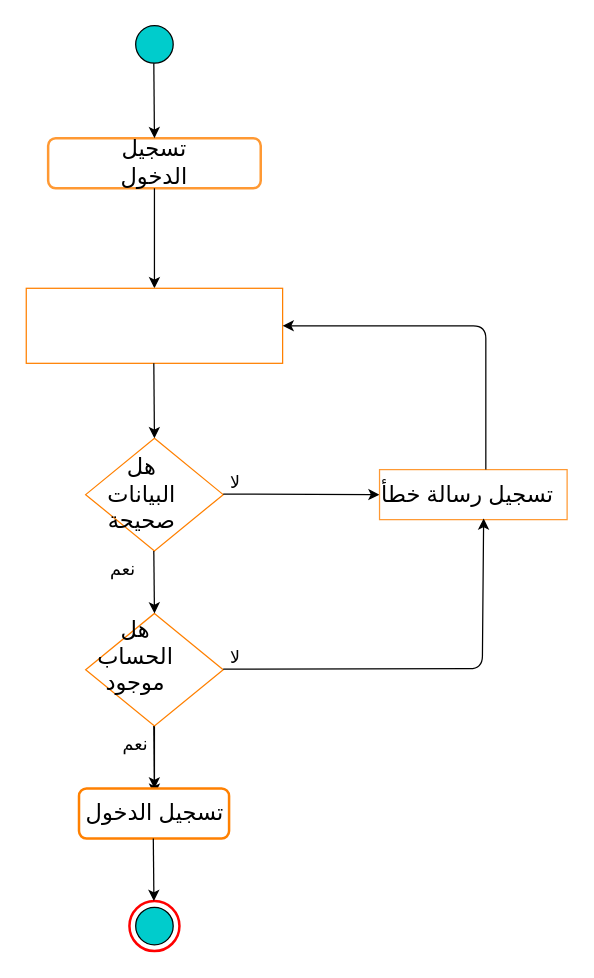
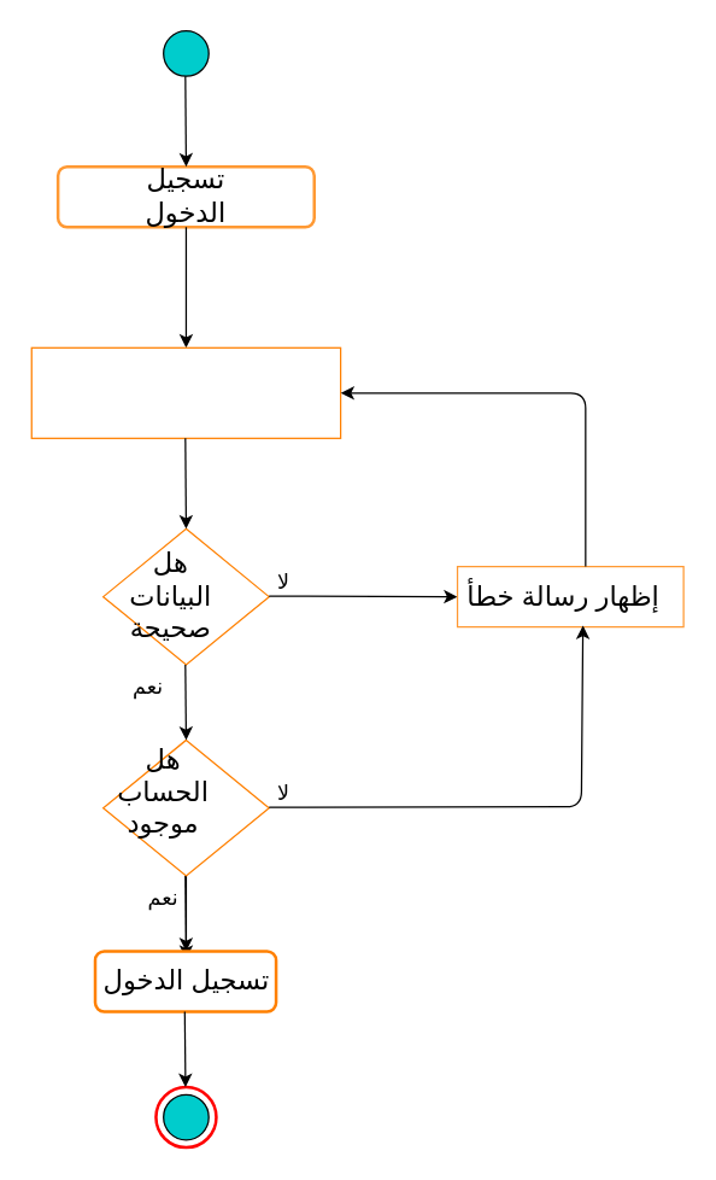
  <mxCell id="0" />
  <mxCell id="1" parent="0" />
  <mxCell id="2" value="" style="ellipse;whiteSpace=wrap;html=1;aspect=fixed;fillColor=#00CCCC;" vertex="1" parent="1"><mxGeometry x="108" y="20" width="30" height="30" as="geometry" /></mxCell>
  <mxCell id="3" value="" style="rounded=1;whiteSpace=wrap;html=1;strokeWidth=2;strokeColor=#FF9933;" vertex="1" parent="1"><mxGeometry x="38" y="110" width="170" height="40" as="geometry" /></mxCell>
  <mxCell id="4" value="&lt;font style=&quot;font-size: 18px;&quot;&gt;تسجيل الدخول&lt;/font&gt;" style="text;html=1;align=center;verticalAlign=middle;whiteSpace=wrap;rounded=0;" vertex="1" parent="1"><mxGeometry x="78" y="115" width="90" height="30" as="geometry" /></mxCell>
  <mxCell id="5" value="" style="endArrow=classic;html=1;rounded=0;entryX=0.5;entryY=0;entryDx=0;entryDy=0;" edge="1" parent="1" target="3"><mxGeometry width="50" height="50" relative="1" as="geometry"><mxPoint x="122.5" y="50" as="sourcePoint" /><mxPoint x="123.5" y="110" as="targetPoint" /></mxGeometry></mxCell>
  <mxCell id="6" value="" style="endArrow=classic;html=1;rounded=0;exitX=0.5;exitY=1;exitDx=0;exitDy=0;" edge="1" parent="1" source="3"><mxGeometry width="50" height="50" relative="1" as="geometry"><mxPoint x="123" y="160" as="sourcePoint" /><mxPoint x="123" y="230" as="targetPoint" /></mxGeometry></mxCell>
  <mxCell id="7" value="" style="rounded=0;whiteSpace=wrap;html=1;strokeColor=#FF8000;" vertex="1" parent="1"><mxGeometry x="20.5" y="230" width="205" height="60" as="geometry" /></mxCell>
  <mxCell id="8" value="" style="rhombus;whiteSpace=wrap;html=1;strokeColor=#FF8000;" vertex="1" parent="1"><mxGeometry x="68" y="350" width="110" height="90" as="geometry" /></mxCell>
  <mxCell id="9" value="&lt;font style=&quot;font-size: 18px;&quot;&gt;هل البيانات صحيحة&lt;/font&gt;" style="text;html=1;align=center;verticalAlign=middle;whiteSpace=wrap;rounded=0;" vertex="1" parent="1"><mxGeometry x="78" y="380" width="70" height="30" as="geometry" /></mxCell>
  <mxCell id="10" value="" style="edgeStyle=orthogonalEdgeStyle;rounded=0;orthogonalLoop=1;jettySize=auto;html=1;" edge="1" parent="1" source="11" target="21"><mxGeometry relative="1" as="geometry" /></mxCell>
  <mxCell id="11" value="" style="rhombus;whiteSpace=wrap;html=1;strokeColor=#FF8000;" vertex="1" parent="1"><mxGeometry x="68" y="490" width="110" height="90" as="geometry" /></mxCell>
  <mxCell id="12" value="&lt;font style=&quot;font-size: 18px;&quot;&gt;هل الحساب موجود&lt;/font&gt;" style="text;html=1;align=center;verticalAlign=middle;whiteSpace=wrap;rounded=0;" vertex="1" parent="1"><mxGeometry x="73" y="510" width="70" height="30" as="geometry" /></mxCell>
  <mxCell id="13" value="" style="endArrow=classic;html=1;rounded=0;" edge="1" parent="1"><mxGeometry width="50" height="50" relative="1" as="geometry"><mxPoint x="122.5" y="440" as="sourcePoint" /><mxPoint x="123" y="490" as="targetPoint" /></mxGeometry></mxCell>
  <mxCell id="14" value="" style="endArrow=classic;html=1;rounded=0;" edge="1" parent="1"><mxGeometry width="50" height="50" relative="1" as="geometry"><mxPoint x="122.5" y="290" as="sourcePoint" /><mxPoint x="123" y="350" as="targetPoint" /></mxGeometry></mxCell>
  <mxCell id="15" value="" style="endArrow=classic;html=1;rounded=0;entryX=0;entryY=0.5;entryDx=0;entryDy=0;" edge="1" parent="1" target="17"><mxGeometry width="50" height="50" relative="1" as="geometry"><mxPoint x="178" y="394.5" as="sourcePoint" /><mxPoint x="243" y="394.5" as="targetPoint" /></mxGeometry></mxCell>
  <mxCell id="16" value="" style="rounded=0;whiteSpace=wrap;html=1;strokeColor=#FF9933;" vertex="1" parent="1"><mxGeometry x="303" y="375" width="150" height="40" as="geometry" /></mxCell>
- <mxCell id="17" value="&lt;span style=&quot;font-size: 18px;&quot;&gt;تسجيل رسالة خطأ&lt;/span&gt;" style="text;html=1;align=center;verticalAlign=middle;whiteSpace=wrap;rounded=0;" vertex="1" parent="1"><mxGeometry x="303" y="380" width="141.25" height="30" as="geometry" /></mxCell>
+ <mxCell id="17" value="&lt;span style=&quot;font-size: 18px;&quot;&gt;إظهار رسالة خطأ&lt;/span&gt;" style="text;html=1;align=center;verticalAlign=middle;whiteSpace=wrap;rounded=0;" vertex="1" parent="1"><mxGeometry x="303" y="380" width="141.25" height="30" as="geometry" /></mxCell>
  <mxCell id="18" value="" style="endArrow=classic;html=1;rounded=1;curved=0;entryX=1;entryY=0.5;entryDx=0;entryDy=0;" edge="1" parent="1" target="7"><mxGeometry width="50" height="50" relative="1" as="geometry"><mxPoint x="388" y="375" as="sourcePoint" /><mxPoint x="243" y="260" as="targetPoint" /><Array as="points"><mxPoint x="388" y="260" /></Array></mxGeometry></mxCell>
  <mxCell id="19" value="" style="endArrow=classic;html=1;rounded=0;" edge="1" parent="1"><mxGeometry width="50" height="50" relative="1" as="geometry"><mxPoint x="122.5" y="580" as="sourcePoint" /><mxPoint x="123" y="630" as="targetPoint" /></mxGeometry></mxCell>
  <mxCell id="20" value="" style="rounded=1;whiteSpace=wrap;html=1;strokeWidth=2;strokeColor=#FF8000;" vertex="1" parent="1"><mxGeometry x="62.68" y="630" width="120" height="40" as="geometry" /></mxCell>
  <mxCell id="21" value="&lt;span style=&quot;font-size: 18px;&quot;&gt;تسجيل الدخول&lt;/span&gt;" style="text;html=1;align=center;verticalAlign=middle;whiteSpace=wrap;rounded=0;" vertex="1" parent="1"><mxGeometry x="62.68" y="635" width="120.63" height="30" as="geometry" /></mxCell>
  <mxCell id="22" value="&lt;font style=&quot;font-size: 14px;&quot;&gt;لا&lt;/font&gt;" style="text;html=1;align=center;verticalAlign=middle;whiteSpace=wrap;rounded=0;" vertex="1" parent="1"><mxGeometry x="158" y="370" width="60" height="30" as="geometry" /></mxCell>
  <mxCell id="23" value="" style="endArrow=classic;html=1;rounded=1;entryX=0.555;entryY=0.985;entryDx=0;entryDy=0;entryPerimeter=0;curved=0;" edge="1" parent="1"><mxGeometry width="50" height="50" relative="1" as="geometry"><mxPoint x="178" y="534.6" as="sourcePoint" /><mxPoint x="386.25" y="414" as="targetPoint" /><Array as="points"><mxPoint x="385.19" y="534.19" /></Array></mxGeometry></mxCell>
  <mxCell id="24" value="&lt;font style=&quot;font-size: 14px;&quot;&gt;لا&lt;/font&gt;" style="text;html=1;align=center;verticalAlign=middle;whiteSpace=wrap;rounded=0;" vertex="1" parent="1"><mxGeometry x="158" y="510" width="60" height="30" as="geometry" /></mxCell>
  <mxCell id="25" value="" style="ellipse;whiteSpace=wrap;html=1;aspect=fixed;fillColor=#00CCCC;" vertex="1" parent="1"><mxGeometry x="108" y="725" width="30" height="30" as="geometry" /></mxCell>
  <mxCell id="26" value="" style="ellipse;whiteSpace=wrap;html=1;aspect=fixed;fillColor=none;strokeColor=#FF0000;strokeWidth=2;" vertex="1" parent="1"><mxGeometry x="103" y="720" width="40" height="40" as="geometry" /></mxCell>
  <mxCell id="27" value="" style="endArrow=classic;html=1;rounded=0;" edge="1" parent="1"><mxGeometry width="50" height="50" relative="1" as="geometry"><mxPoint x="122.09" y="670" as="sourcePoint" /><mxPoint x="122.59" y="720" as="targetPoint" /></mxGeometry></mxCell>
  <mxCell id="28" value="&lt;font style=&quot;font-size: 14px;&quot;&gt;نعم&lt;/font&gt;" style="text;html=1;align=center;verticalAlign=middle;whiteSpace=wrap;rounded=0;" vertex="1" parent="1"><mxGeometry x="68" y="440" width="60" height="30" as="geometry" /></mxCell>
  <mxCell id="29" value="&lt;font style=&quot;font-size: 14px;&quot;&gt;نعم&lt;/font&gt;" style="text;html=1;align=center;verticalAlign=middle;whiteSpace=wrap;rounded=0;" vertex="1" parent="1"><mxGeometry x="78" y="580" width="60" height="30" as="geometry" /></mxCell>
